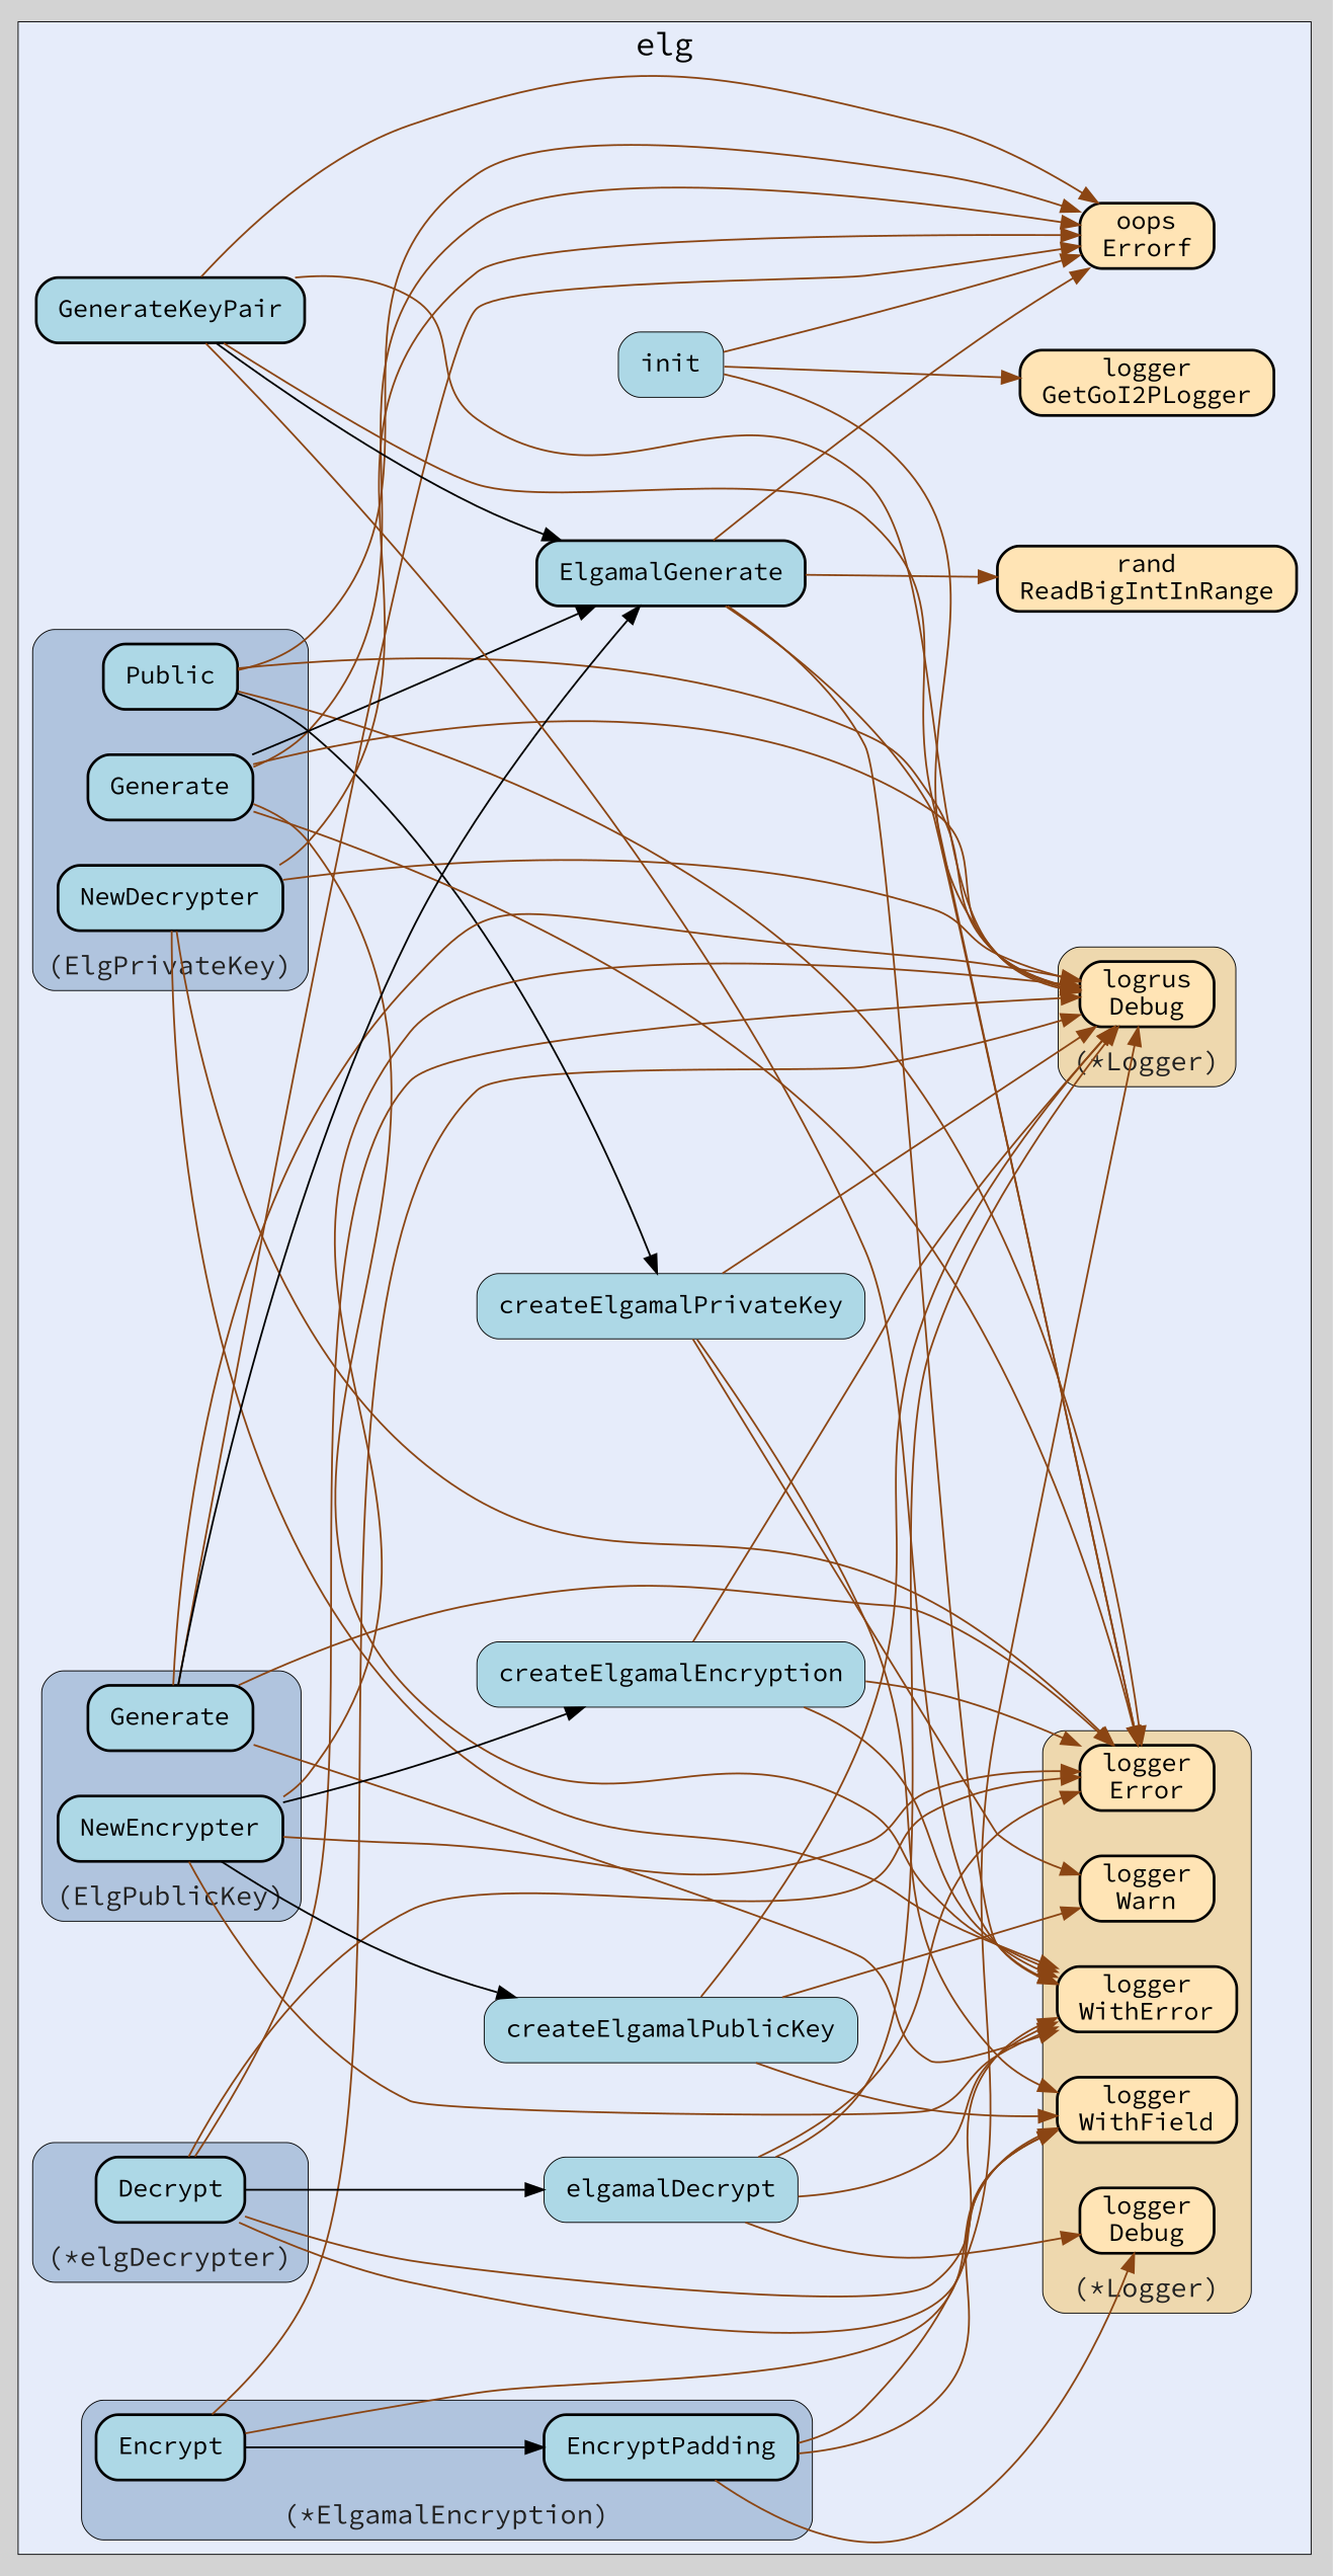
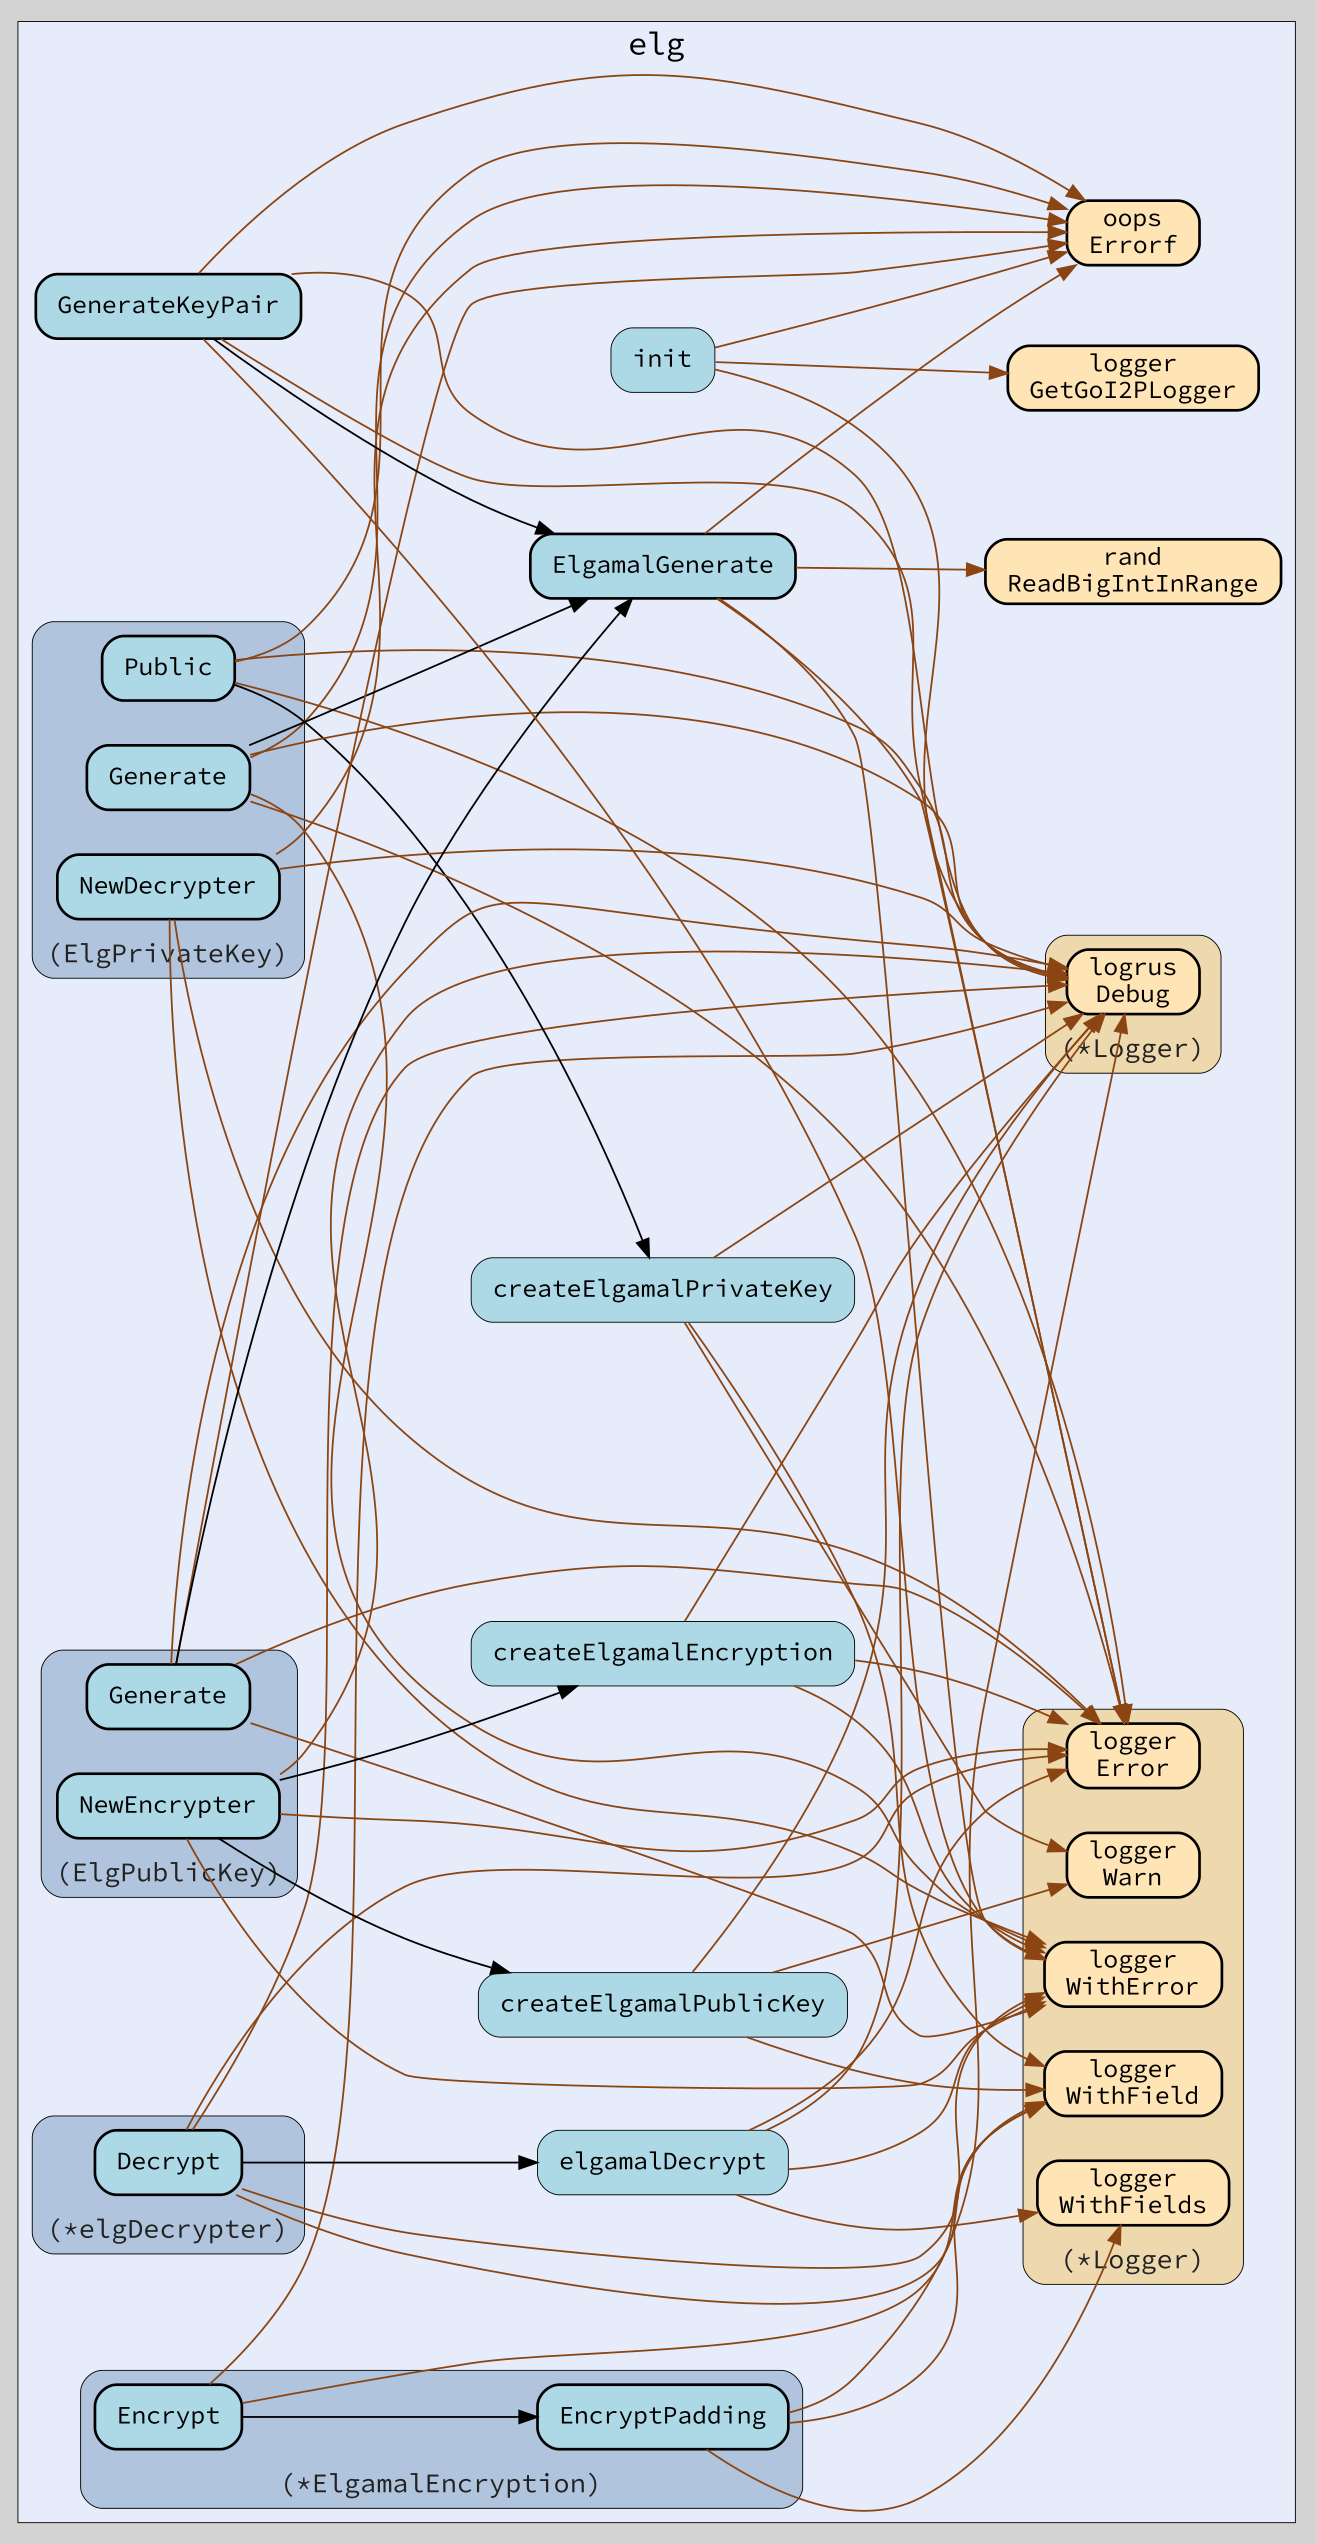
  digraph {
    bgcolor=lightgray
    fontname="Source Code Pro"
    fontsize=14
    labeljust=l
    nodesep=0.35
    penwidth=0.5
    rankdir=LR
    style=solid
    node [fillcolor=lightblue fontname="Source Code Pro" margin="0.16,0.0" penwidth=1.5 shape=box style="filled,rounded"]
    edge [color=saddlebrown fontname="Source Code Pro" minlen=2]
    n1 [fillcolor=moccasin label="logger\nWithError"]
    n2 [fillcolor=moccasin label="logger\nError"]
    n3 [fillcolor=moccasin label="logger\nWithField"]
    n4 [fillcolor=moccasin label="logger\nWarn"]
-   n5 [fillcolor=moccasin label="logger\nDebug"]
+   n5 [fillcolor=moccasin label="logger\nWithFields"]
    n6 [label=EncryptPadding]
    n7 [label=Encrypt]
    n8 [label=Decrypt]
    n9 [fillcolor=moccasin label="logrus\nDebug"]
    n10 [label=Public]
    n11 [label=NewDecrypter]
    n12 [label=Generate]
    n13 [label=Generate]
    n14 [label=NewEncrypter]
    n15 [label=createElgamalEncryption penwidth=0.5]
    n16 [label=init penwidth=0.5]
    n17 [fillcolor=moccasin label="logger\nGetGoI2PLogger"]
    n18 [fillcolor=moccasin label="oops\nErrorf"]
    n19 [label=ElgamalGenerate]
    n20 [fillcolor=moccasin label="rand\nReadBigIntInRange"]
    n21 [label=createElgamalPublicKey penwidth=0.5]
    n22 [label=elgamalDecrypt penwidth=0.5]
    n23 [label=createElgamalPrivateKey penwidth=0.5]
    n24 [label=GenerateKeyPair]
    subgraph cluster_1 {
      bgcolor="#e6ecfa"
      fontsize=18
      label=elg
      labeljust=c
      labelloc=t
      n15
      n16
      n17
      n18
      n19
      n20
      n21
      n22
      n23
      n24
      subgraph cluster_2 {
        bgcolor="#e6ecfa"
        fillcolor=wheat2
        fontcolor="#222222"
        fontsize=15
        label="(*Logger)"
        labeljust=c
        labelloc=b
        style="rounded,filled"
        n1
        n2
        n3
        n4
        n5
      }
      subgraph cluster_3 {
        bgcolor="#e6ecfa"
        fillcolor=lightsteelblue
        fontcolor="#222222"
        fontsize=15
        label="(*ElgamalEncryption)"
        labeljust=c
        labelloc=b
        style="rounded,filled"
        n6
        n7
      }
      subgraph cluster_4 {
        bgcolor="#e6ecfa"
        fillcolor=lightsteelblue
        fontcolor="#222222"
        fontsize=15
        label="(*elgDecrypter)"
        labeljust=c
        labelloc=b
        style="rounded,filled"
        n8
      }
      subgraph cluster_5 {
        bgcolor="#e6ecfa"
        fillcolor=wheat2
        fontcolor="#222222"
        fontsize=15
        label="(*Logger)"
        labeljust=c
        labelloc=b
        style="rounded,filled"
        n9
      }
      subgraph cluster_6 {
        bgcolor="#e6ecfa"
        fillcolor=lightsteelblue
        fontcolor="#222222"
        fontsize=15
        label="(ElgPrivateKey)"
        labeljust=c
        labelloc=b
        style="rounded,filled"
        n10
        n11
        n12
      }
      subgraph cluster_7 {
        bgcolor="#e6ecfa"
        fillcolor=lightsteelblue
        fontcolor="#222222"
        fontsize=15
        label="(ElgPublicKey)"
        labeljust=c
        labelloc=b
        style="rounded,filled"
        n13
        n14
      }
    }
    n6 -> n3
    n6 -> n5
    n6 -> n9
    n7 -> n3
    n7 -> n6 [color=""]
    n7 -> n9
    n8 -> n1
    n8 -> n2
    n8 -> n3
    n8 -> n9
    n8 -> n22 [color=""]
    n10 -> n2
    n10 -> n9
    n10 -> n18
    n10 -> n23 [color=""]
    n11 -> n1
    n11 -> n2
    n11 -> n9
    n11 -> n18
    n12 -> n1
    n12 -> n2
    n12 -> n9
    n12 -> n18
    n12 -> n19 [color=""]
    n13 -> n1
    n13 -> n2
    n13 -> n9
    n13 -> n18
    n13 -> n19 [color=""]
    n14 -> n1
    n14 -> n2
    n14 -> n9
    n14 -> n15 [color=""]
    n14 -> n21 [color=""]
    n15 -> n1
    n15 -> n2
    n15 -> n9
    n16 -> n9
    n16 -> n17
    n16 -> n18
    n19 -> n1
    n19 -> n2
    n19 -> n18
    n19 -> n20
    n21 -> n3
    n21 -> n4
    n21 -> n9
    n22 -> n1
    n22 -> n2
    n22 -> n5
    n22 -> n9
    n23 -> n3
    n23 -> n4
    n23 -> n9
    n24 -> n1
    n24 -> n2
    n24 -> n9
    n24 -> n18
    n24 -> n19 [color=""]
  }
